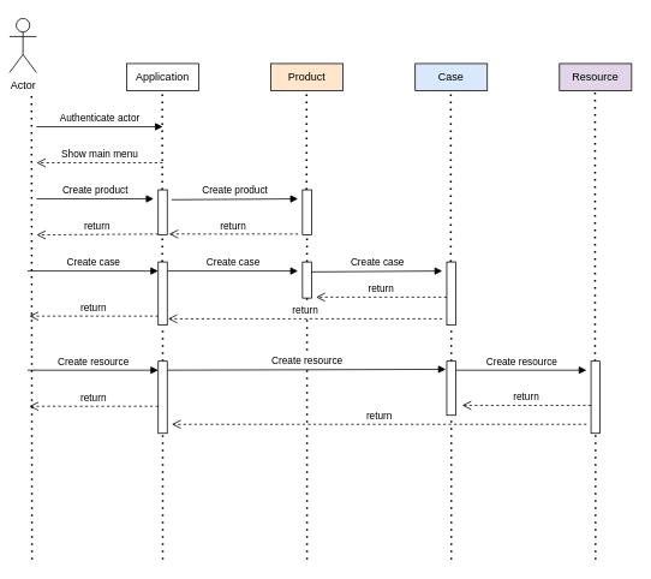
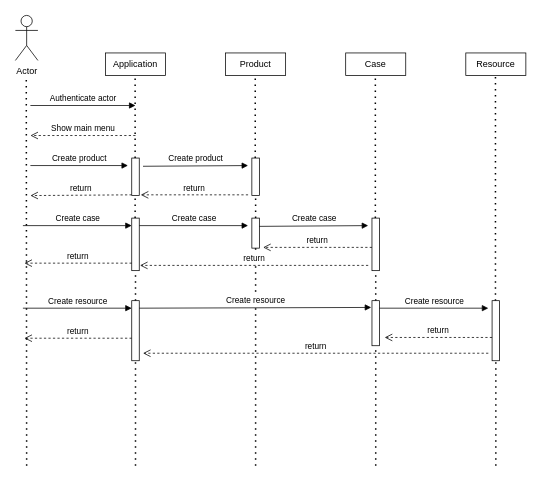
  <mxCell id="0" />
  <mxCell id="1" parent="0" />
- <mxCell id="2" value="Actor" style="shape=umlActor;verticalLabelPosition=bottom;verticalAlign=top;html=1;outlineConnect=0;" vertex="1" parent="1"><mxGeometry x="10" y="20" width="30" height="60" as="geometry" /></mxCell>
+ <mxCell id="2" value="Actor" style="shape=umlActor;verticalLabelPosition=bottom;verticalAlign=top;html=1;outlineConnect=0;" vertex="1" parent="1"><mxGeometry x="20" y="20" width="30" height="60" as="geometry" /></mxCell>
  <mxCell id="3" value="" style="endArrow=none;dashed=1;html=1;dashPattern=1 3;strokeWidth=2;rounded=0;" edge="1" parent="1"><mxGeometry width="50" height="50" relative="1" as="geometry"><mxPoint x="35" y="620" as="sourcePoint" /><mxPoint x="34.5" y="100" as="targetPoint" /></mxGeometry></mxCell>
  <mxCell id="4" value="Application" style="rounded=0;whiteSpace=wrap;html=1;" vertex="1" parent="1"><mxGeometry x="140" y="70" width="80" height="30" as="geometry" /></mxCell>
- <mxCell id="5" value="Product" style="rounded=0;whiteSpace=wrap;html=1;fillColor=#ffe6cc;" vertex="1" parent="1"><mxGeometry x="300" y="70" width="80" height="30" as="geometry" /></mxCell>
- <mxCell id="6" value="Case" style="rounded=0;whiteSpace=wrap;html=1;fillColor=#dae8fc;" vertex="1" parent="1"><mxGeometry x="460" y="70" width="80" height="30" as="geometry" /></mxCell>
- <mxCell id="7" value="Resource" style="rounded=0;whiteSpace=wrap;html=1;fillColor=#e1d5e7;" vertex="1" parent="1"><mxGeometry x="620" y="70" width="80" height="30" as="geometry" /></mxCell>
+ <mxCell id="5" value="Product" style="rounded=0;whiteSpace=wrap;html=1;" vertex="1" parent="1"><mxGeometry x="300" y="70" width="80" height="30" as="geometry" /></mxCell>
+ <mxCell id="6" value="Case" style="rounded=0;whiteSpace=wrap;html=1;" vertex="1" parent="1"><mxGeometry x="460" y="70" width="80" height="30" as="geometry" /></mxCell>
+ <mxCell id="7" value="Resource" style="rounded=0;whiteSpace=wrap;html=1;" vertex="1" parent="1"><mxGeometry x="620" y="70" width="80" height="30" as="geometry" /></mxCell>
  <mxCell id="8" value="" style="endArrow=none;dashed=1;html=1;dashPattern=1 3;strokeWidth=2;rounded=0;startArrow=none;" edge="1" parent="1" source="22"><mxGeometry width="50" height="50" relative="1" as="geometry"><mxPoint x="179.5" y="480" as="sourcePoint" /><mxPoint x="179.5" y="100" as="targetPoint" /></mxGeometry></mxCell>
  <mxCell id="9" value="" style="endArrow=none;dashed=1;html=1;dashPattern=1 3;strokeWidth=2;rounded=0;startArrow=none;" edge="1" parent="1" source="17"><mxGeometry width="50" height="50" relative="1" as="geometry"><mxPoint x="339.5" y="480" as="sourcePoint" /><mxPoint x="339.5" y="100" as="targetPoint" /></mxGeometry></mxCell>
  <mxCell id="10" value="" style="endArrow=none;dashed=1;html=1;dashPattern=1 3;strokeWidth=2;rounded=0;startArrow=none;" edge="1" parent="1" source="28"><mxGeometry width="50" height="50" relative="1" as="geometry"><mxPoint x="499.5" y="480" as="sourcePoint" /><mxPoint x="499.5" y="100" as="targetPoint" /></mxGeometry></mxCell>
  <mxCell id="11" value="" style="endArrow=none;dashed=1;html=1;dashPattern=1 3;strokeWidth=2;rounded=0;startArrow=none;" edge="1" parent="1" source="40"><mxGeometry width="50" height="50" relative="1" as="geometry"><mxPoint x="659.5" y="480" as="sourcePoint" /><mxPoint x="659.5" y="100" as="targetPoint" /></mxGeometry></mxCell>
  <mxCell id="12" value="Authenticate actor" style="html=1;verticalAlign=bottom;endArrow=block;rounded=0;" edge="1" parent="1"><mxGeometry width="80" relative="1" as="geometry"><mxPoint x="40" y="140" as="sourcePoint" /><mxPoint x="180" y="140" as="targetPoint" /></mxGeometry></mxCell>
  <mxCell id="13" value="Show main menu" style="html=1;verticalAlign=bottom;endArrow=open;dashed=1;endSize=8;rounded=0;" edge="1" parent="1"><mxGeometry relative="1" as="geometry"><mxPoint x="180" y="180" as="sourcePoint" /><mxPoint x="40" y="180" as="targetPoint" /></mxGeometry></mxCell>
  <mxCell id="14" value="Create product" style="html=1;verticalAlign=bottom;endArrow=block;rounded=0;" edge="1" parent="1"><mxGeometry width="80" relative="1" as="geometry"><mxPoint x="40" y="220" as="sourcePoint" /><mxPoint x="170" y="220" as="targetPoint" /></mxGeometry></mxCell>
  <mxCell id="15" value="" style="html=1;points=[];perimeter=orthogonalPerimeter;" vertex="1" parent="1"><mxGeometry x="175" y="210" width="10" height="50" as="geometry" /></mxCell>
  <mxCell id="16" value="Create product" style="html=1;verticalAlign=bottom;endArrow=block;rounded=0;" edge="1" parent="1"><mxGeometry width="80" relative="1" as="geometry"><mxPoint x="190" y="220.96" as="sourcePoint" /><mxPoint x="330" y="220" as="targetPoint" /></mxGeometry></mxCell>
  <mxCell id="17" value="" style="html=1;points=[];perimeter=orthogonalPerimeter;" vertex="1" parent="1"><mxGeometry x="335" y="210" width="10" height="50" as="geometry" /></mxCell>
  <mxCell id="18" value="" style="endArrow=none;dashed=1;html=1;dashPattern=1 3;strokeWidth=2;rounded=0;startArrow=none;" edge="1" parent="1" source="25" target="17"><mxGeometry width="50" height="50" relative="1" as="geometry"><mxPoint x="339.5" y="480" as="sourcePoint" /><mxPoint x="339.5" y="100" as="targetPoint" /></mxGeometry></mxCell>
  <mxCell id="19" value="return" style="html=1;verticalAlign=bottom;endArrow=open;dashed=1;endSize=8;rounded=0;entryX=1.2;entryY=0.98;entryDx=0;entryDy=0;entryPerimeter=0;" edge="1" parent="1" target="15"><mxGeometry relative="1" as="geometry"><mxPoint x="330" y="259" as="sourcePoint" /><mxPoint x="190" y="259" as="targetPoint" /></mxGeometry></mxCell>
  <mxCell id="20" value="return" style="html=1;verticalAlign=bottom;endArrow=open;dashed=1;endSize=8;rounded=0;" edge="1" parent="1"><mxGeometry relative="1" as="geometry"><mxPoint x="175" y="259" as="sourcePoint" /><mxPoint x="40" y="260" as="targetPoint" /></mxGeometry></mxCell>
  <mxCell id="21" value="Create case" style="html=1;verticalAlign=bottom;endArrow=block;rounded=0;" edge="1" parent="1"><mxGeometry width="80" relative="1" as="geometry"><mxPoint x="30" y="300" as="sourcePoint" /><mxPoint x="175" y="300" as="targetPoint" /></mxGeometry></mxCell>
  <mxCell id="22" value="" style="html=1;points=[];perimeter=orthogonalPerimeter;" vertex="1" parent="1"><mxGeometry x="175" y="290" width="10" height="70" as="geometry" /></mxCell>
  <mxCell id="23" value="" style="endArrow=none;dashed=1;html=1;dashPattern=1 3;strokeWidth=2;rounded=0;startArrow=none;" edge="1" parent="1" source="34" target="22"><mxGeometry width="50" height="50" relative="1" as="geometry"><mxPoint x="179.5" y="480" as="sourcePoint" /><mxPoint x="179.5" y="100" as="targetPoint" /></mxGeometry></mxCell>
  <mxCell id="24" value="Create case" style="html=1;verticalAlign=bottom;endArrow=block;rounded=0;" edge="1" parent="1"><mxGeometry width="80" relative="1" as="geometry"><mxPoint x="185" y="300" as="sourcePoint" /><mxPoint x="330" y="300" as="targetPoint" /></mxGeometry></mxCell>
  <mxCell id="25" value="" style="html=1;points=[];perimeter=orthogonalPerimeter;" vertex="1" parent="1"><mxGeometry x="335" y="290" width="10" height="40" as="geometry" /></mxCell>
  <mxCell id="26" value="" style="endArrow=none;dashed=1;html=1;dashPattern=1 3;strokeWidth=2;rounded=0;" edge="1" parent="1" target="25"><mxGeometry width="50" height="50" relative="1" as="geometry"><mxPoint x="340" y="620" as="sourcePoint" /><mxPoint x="339.5" y="260" as="targetPoint" /></mxGeometry></mxCell>
  <mxCell id="27" value="Create case" style="html=1;verticalAlign=bottom;endArrow=block;rounded=0;entryX=-0.5;entryY=0.18;entryDx=0;entryDy=0;entryPerimeter=0;" edge="1" parent="1"><mxGeometry width="80" relative="1" as="geometry"><mxPoint x="345" y="301" as="sourcePoint" /><mxPoint x="490" y="300" as="targetPoint" /></mxGeometry></mxCell>
  <mxCell id="28" value="" style="html=1;points=[];perimeter=orthogonalPerimeter;" vertex="1" parent="1"><mxGeometry x="495" y="290" width="10" height="70" as="geometry" /></mxCell>
  <mxCell id="29" value="" style="endArrow=none;dashed=1;html=1;dashPattern=1 3;strokeWidth=2;rounded=0;startArrow=none;" edge="1" parent="1" source="37" target="28"><mxGeometry width="50" height="50" relative="1" as="geometry"><mxPoint x="499.5" y="480" as="sourcePoint" /><mxPoint x="499.5" y="100" as="targetPoint" /></mxGeometry></mxCell>
  <mxCell id="30" value="return" style="html=1;verticalAlign=bottom;endArrow=open;dashed=1;endSize=8;rounded=0;" edge="1" parent="1"><mxGeometry relative="1" as="geometry"><mxPoint x="495" y="329" as="sourcePoint" /><mxPoint x="350" y="329" as="targetPoint" /></mxGeometry></mxCell>
  <mxCell id="31" value="return" style="html=1;verticalAlign=bottom;endArrow=open;dashed=1;endSize=8;rounded=0;entryX=1.1;entryY=0.9;entryDx=0;entryDy=0;entryPerimeter=0;" edge="1" parent="1" target="22"><mxGeometry relative="1" as="geometry"><mxPoint x="490" y="353" as="sourcePoint" /><mxPoint x="185" y="339" as="targetPoint" /></mxGeometry></mxCell>
  <mxCell id="32" value="return" style="html=1;verticalAlign=bottom;endArrow=open;dashed=1;endSize=8;rounded=0;entryX=1.2;entryY=0.98;entryDx=0;entryDy=0;entryPerimeter=0;" edge="1" parent="1"><mxGeometry relative="1" as="geometry"><mxPoint x="175" y="350" as="sourcePoint" /><mxPoint x="32" y="350" as="targetPoint" /></mxGeometry></mxCell>
  <mxCell id="33" value="Create resource" style="html=1;verticalAlign=bottom;endArrow=block;rounded=0;" edge="1" parent="1"><mxGeometry width="80" relative="1" as="geometry"><mxPoint x="30" y="410" as="sourcePoint" /><mxPoint x="175" y="410" as="targetPoint" /></mxGeometry></mxCell>
  <mxCell id="34" value="" style="html=1;points=[];perimeter=orthogonalPerimeter;" vertex="1" parent="1"><mxGeometry x="175" y="400" width="10" height="80" as="geometry" /></mxCell>
  <mxCell id="35" value="" style="endArrow=none;dashed=1;html=1;dashPattern=1 3;strokeWidth=2;rounded=0;" edge="1" parent="1" target="34"><mxGeometry width="50" height="50" relative="1" as="geometry"><mxPoint x="180" y="620" as="sourcePoint" /><mxPoint x="179.5" y="370" as="targetPoint" /></mxGeometry></mxCell>
  <mxCell id="36" value="Create resource" style="html=1;verticalAlign=bottom;endArrow=block;rounded=0;entryX=-0.1;entryY=0.15;entryDx=0;entryDy=0;entryPerimeter=0;" edge="1" parent="1" target="37"><mxGeometry width="80" relative="1" as="geometry"><mxPoint x="185" y="410" as="sourcePoint" /><mxPoint x="500" y="410" as="targetPoint" /></mxGeometry></mxCell>
  <mxCell id="37" value="" style="html=1;points=[];perimeter=orthogonalPerimeter;" vertex="1" parent="1"><mxGeometry x="495" y="400" width="10" height="60" as="geometry" /></mxCell>
  <mxCell id="38" value="" style="endArrow=none;dashed=1;html=1;dashPattern=1 3;strokeWidth=2;rounded=0;" edge="1" parent="1" target="37"><mxGeometry width="50" height="50" relative="1" as="geometry"><mxPoint x="500" y="620" as="sourcePoint" /><mxPoint x="499.5" y="370" as="targetPoint" /></mxGeometry></mxCell>
  <mxCell id="39" value="Create resource" style="html=1;verticalAlign=bottom;endArrow=block;rounded=0;" edge="1" parent="1"><mxGeometry width="80" relative="1" as="geometry"><mxPoint x="505" y="410" as="sourcePoint" /><mxPoint x="650" y="410" as="targetPoint" /></mxGeometry></mxCell>
  <mxCell id="40" value="" style="html=1;points=[];perimeter=orthogonalPerimeter;" vertex="1" parent="1"><mxGeometry x="655" y="400" width="10" height="80" as="geometry" /></mxCell>
  <mxCell id="41" value="" style="endArrow=none;dashed=1;html=1;dashPattern=1 3;strokeWidth=2;rounded=0;" edge="1" parent="1" target="40"><mxGeometry width="50" height="50" relative="1" as="geometry"><mxPoint x="660" y="620" as="sourcePoint" /><mxPoint x="659.5" y="130" as="targetPoint" /></mxGeometry></mxCell>
  <mxCell id="42" value="return" style="html=1;verticalAlign=bottom;endArrow=open;dashed=1;endSize=8;rounded=0;entryX=1.2;entryY=0.98;entryDx=0;entryDy=0;entryPerimeter=0;" edge="1" parent="1"><mxGeometry relative="1" as="geometry"><mxPoint x="655" y="449" as="sourcePoint" /><mxPoint x="512" y="449" as="targetPoint" /></mxGeometry></mxCell>
  <mxCell id="43" value="return" style="html=1;verticalAlign=bottom;endArrow=open;dashed=1;endSize=8;rounded=0;" edge="1" parent="1"><mxGeometry relative="1" as="geometry"><mxPoint x="650" y="470" as="sourcePoint" /><mxPoint x="190" y="470" as="targetPoint" /></mxGeometry></mxCell>
  <mxCell id="44" value="return" style="html=1;verticalAlign=bottom;endArrow=open;dashed=1;endSize=8;rounded=0;entryX=1.2;entryY=0.98;entryDx=0;entryDy=0;entryPerimeter=0;" edge="1" parent="1"><mxGeometry relative="1" as="geometry"><mxPoint x="175" y="450" as="sourcePoint" /><mxPoint x="32" y="450" as="targetPoint" /></mxGeometry></mxCell>
